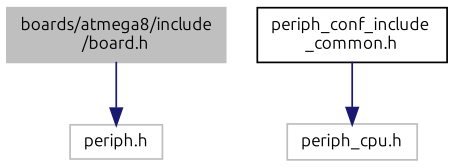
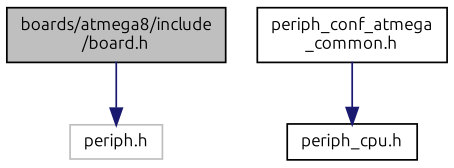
  digraph {
    fontname=Ubuntu
    node [color=black fillcolor=white fontname=Ubuntu fontsize=10 shape=record style=filled]
    edge [color=midnightblue fontname=Ubuntu fontsize=10 labelfontname=Helvetica labelfontsize=10 style=solid]
-   n1 [color=grey75 fillcolor=grey75 fontcolor=black height=0.2 label="boards/atmega8/include\l/board.h" width=0.4]
+   n1 [fillcolor=grey75 fontcolor=black height=0.2 label="boards/atmega8/include\l/board.h" width=0.4]
    n2 [color=grey75 height=0.2 label="periph.h" width=0.4]
-   n3 [height=0.2 label="periph_conf_include\l_common.h" width=0.4]
-   n4 [color=grey75 height=0.2 label="periph_cpu.h" width=0.4]
+   n3 [height=0.2 label="periph_conf_atmega\l_common.h" width=0.4]
+   n4 [height=0.2 label="periph_cpu.h" width=0.4]
    n1 -> n2
    n3 -> n4
  }
